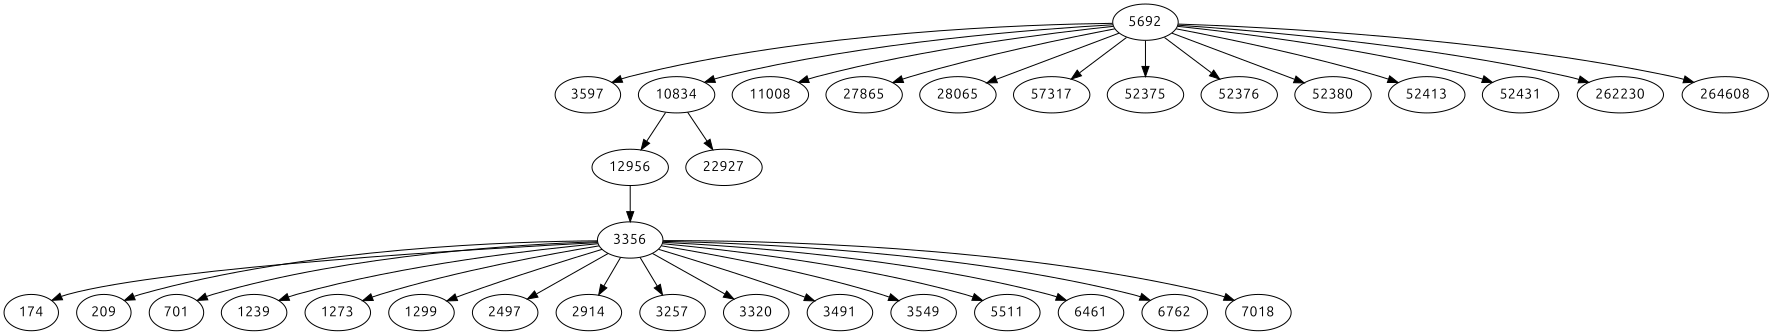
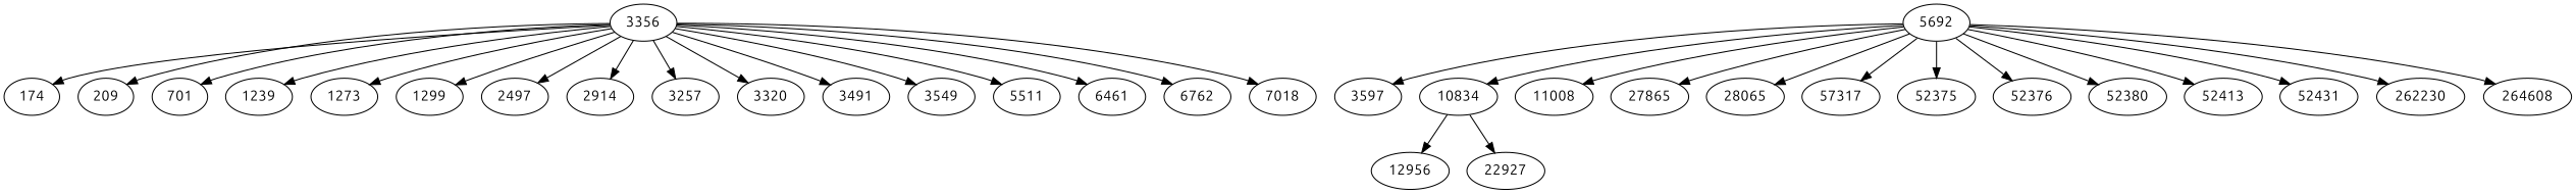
  digraph {
    fontname=Ubuntu
    node [fontname=Ubuntu]
    edge [fontname=Ubuntu]
    3356
    174
    209
    701
    1239
    1273
    1299
    2497
    2914
    3257
    3320
    3491
    3549
    5511
    6461
    6762
    7018
    5692
    3597
    10834
    11008
    27865
    28065
    n24 [label=57317]
    52375
    52376
    52380
    52413
    52431
    262230
    264608
    12956
    22927
    3356 -> 174
    3356 -> 209
    3356 -> 701
    3356 -> 1239
    3356 -> 1273
    3356 -> 1299
    3356 -> 2497
    3356 -> 2914
    3356 -> 3257
    3356 -> 3320
    3356 -> 3491
    3356 -> 3549
    3356 -> 5511
    3356 -> 6461
    3356 -> 6762
    3356 -> 7018
    5692 -> 3597
    5692 -> 10834
    5692 -> 11008
    5692 -> 27865
    5692 -> 28065
    5692 -> n24
    5692 -> 52375
    5692 -> 52376
    5692 -> 52380
    5692 -> 52413
    5692 -> 52431
    5692 -> 262230
    5692 -> 264608
    10834 -> 12956
    10834 -> 22927
-   12956 -> 3356
  }
